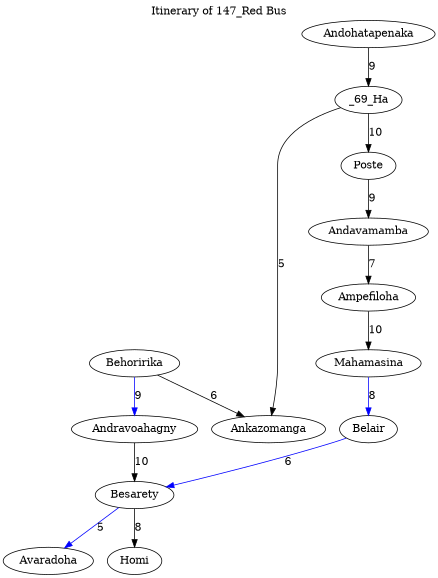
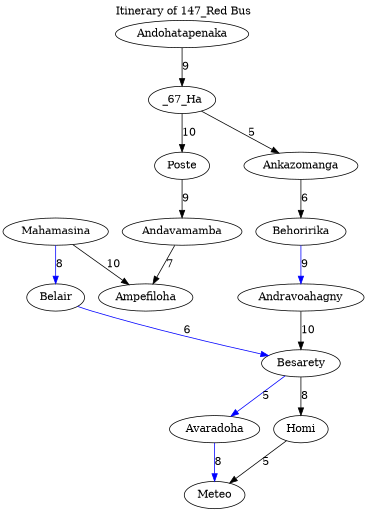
  digraph {
    label="Itinerary of 147_Red Bus"
    labelloc=t
    edge [weight=10]
    Andavamamba
    Ampefiloha
    Mahamasina
    Belair
    Besarety
-   _67_Ha [label=_69_Ha]
+   _67_Ha
    Poste
    Ankazomanga
    Behoririka
    Andohatapenaka
    Avaradoha
    Homi
    Andravoahagny
+   Meteo
    Andavamamba -> Ampefiloha [label=7 weight=7]
-   Ampefiloha -> Mahamasina [label=10]
+   Mahamasina -> Ampefiloha [label=10]
    Mahamasina -> Belair [color=blue label=8 weight=8]
    Belair -> Besarety [color=blue label=6 weight=6]
    Besarety -> Avaradoha [color=blue label=5 weight=5]
    Besarety -> Homi [label=8 weight=8]
    _67_Ha -> Poste [label=10]
    _67_Ha -> Ankazomanga [label=5 weight=5]
    Poste -> Andavamamba [label=9 weight=9]
-   Behoririka -> Ankazomanga [label=6 weight=6]
+   Ankazomanga -> Behoririka [label=6 weight=6]
    Behoririka -> Andravoahagny [color=blue label=9 weight=9]
    Andohatapenaka -> _67_Ha [label=9 weight=9]
+   Avaradoha -> Meteo [color=blue label=8 weight=8]
+   Homi -> Meteo [label=5 weight=5]
    Andravoahagny -> Besarety [label=10]
  }
